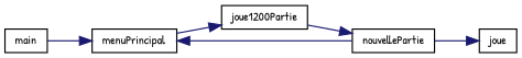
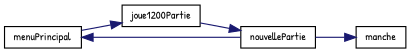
  digraph {
    fontname="Patrick Hand"
    rankdir=RL
    node [color=black fillcolor=white fontname="Patrick Hand" fontsize=10 shape=record style=filled]
    edge [color=midnightblue dir=back fontname="Patrick Hand" fontsize=10 labelfontname=Helvetica labelfontsize=10 style=solid]
-   n1 [height=0.2 label=joue width=0.4]
+   n1 [height=0.2 label=manche width=0.4]
    n2 [height=0.2 label=nouvellePartie width=0.4]
    n3 [height=0.2 label=joue1200Partie width=0.4]
    n4 [height=0.2 label=menuPrincipal width=0.4]
-   n5 [height=0.2 label=main width=0.4]
    n1 -> n2
    n2 -> n3
    n3 -> n4
    n4 -> n2
-   n4 -> n5
  }
